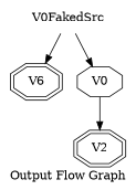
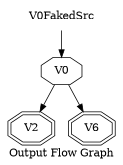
  digraph {
    label="Output Flow Graph"
    rankdir=TB
    node [shape=doubleoctagon]
    n1 [label=V2]
    n2 [label=V6]
    n3 [label=V0 shape=octagon]
    V0FakedSrc [shape=none]
    n3 -> n1
-   V0FakedSrc -> n2
+   n3 -> n2
    V0FakedSrc -> n3
  }
